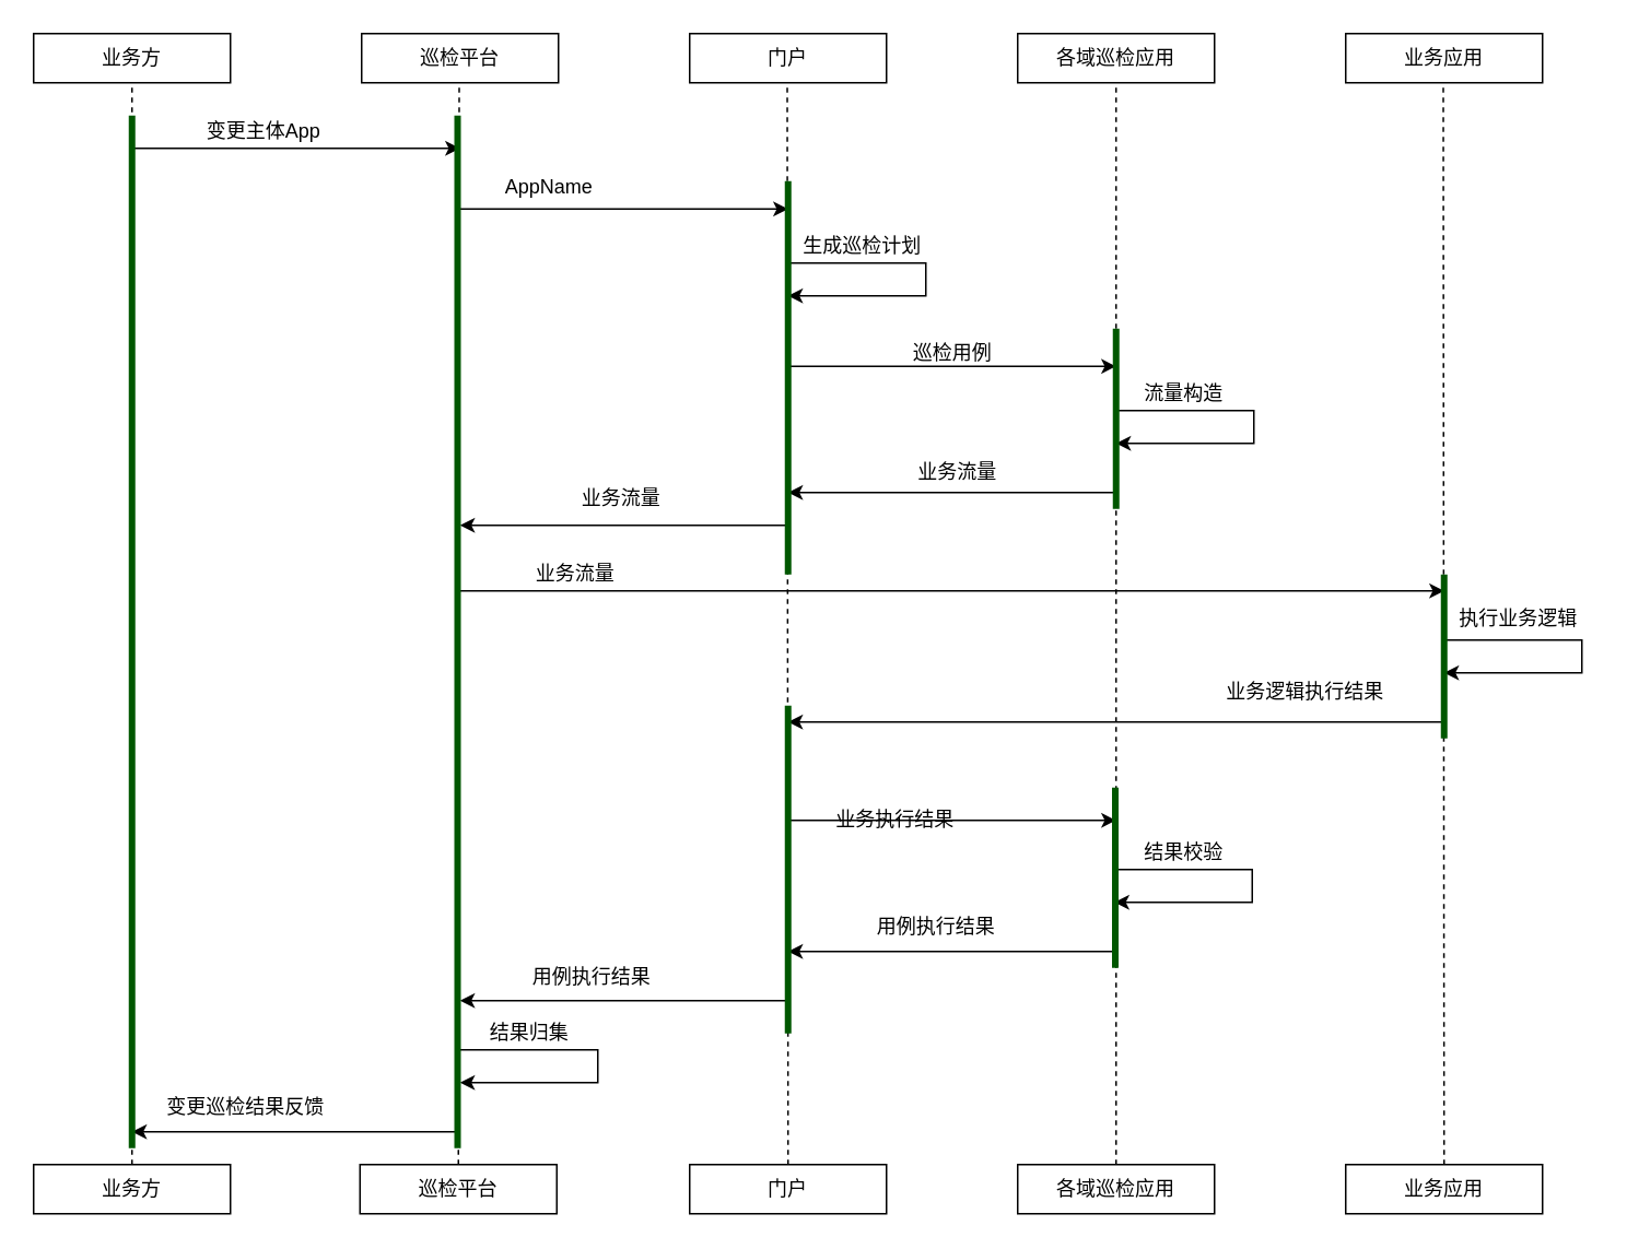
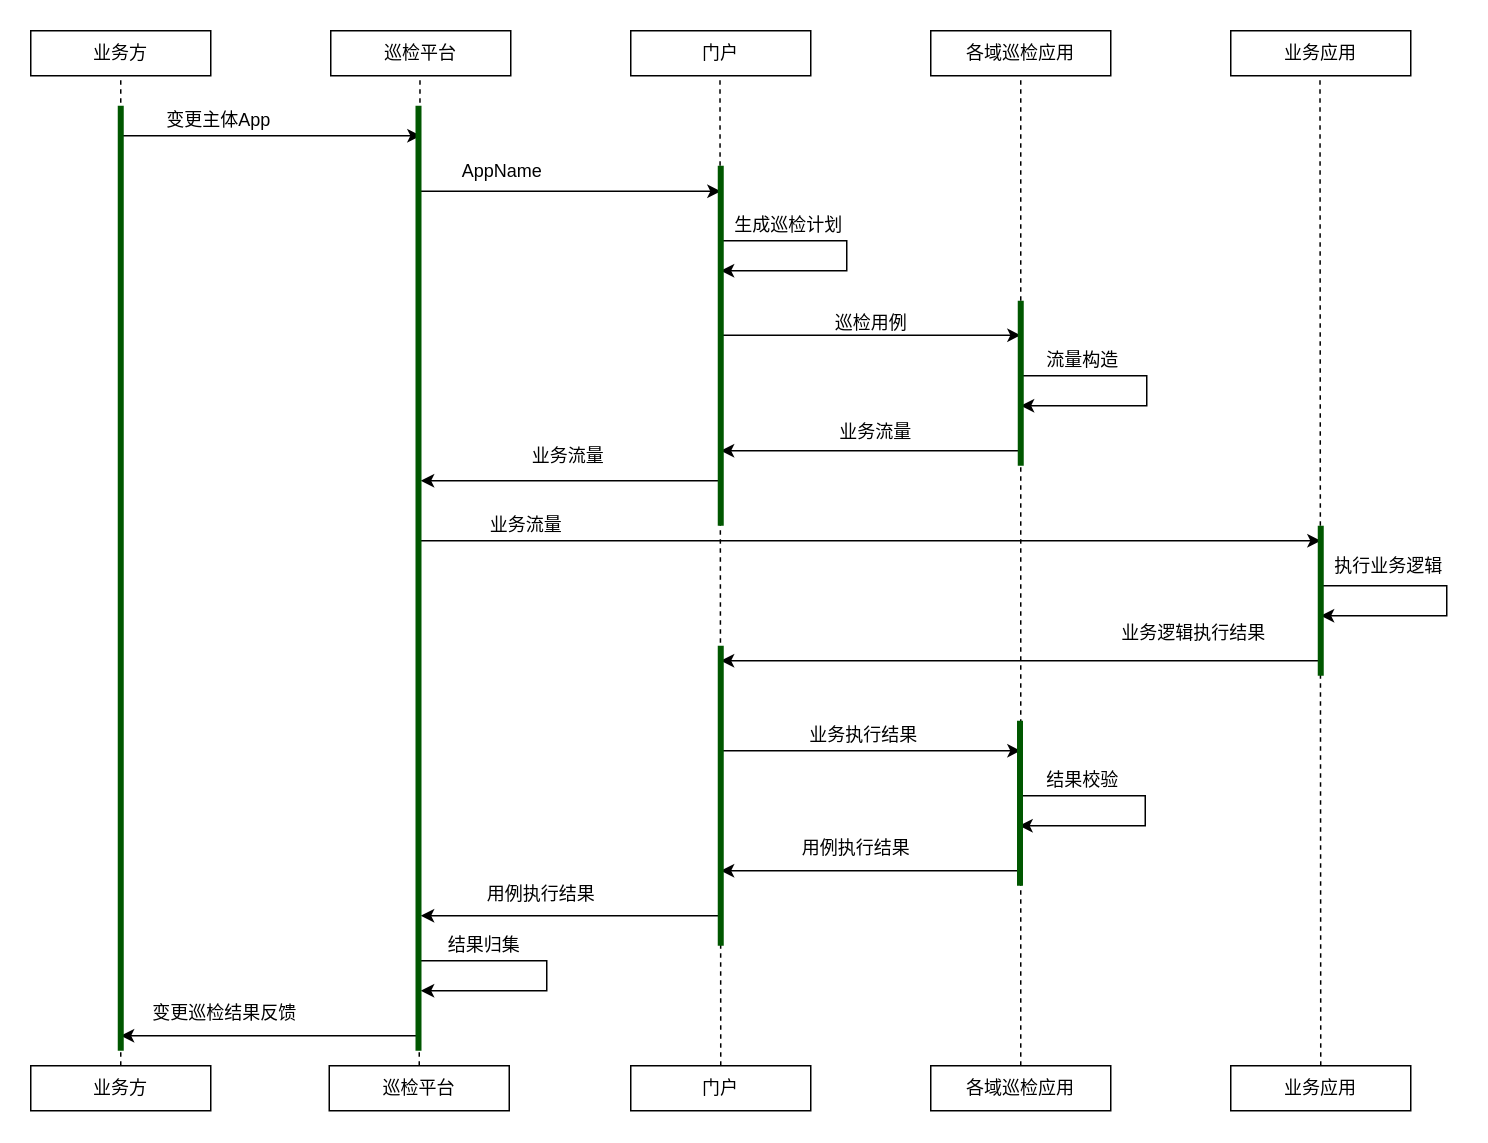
  <mxCell id="0" />
  <mxCell id="1" parent="0" />
  <mxCell id="2" value="业务方" style="rounded=0;whiteSpace=wrap;html=1;" vertex="1" parent="1"><mxGeometry x="20" y="20" width="120" height="30" as="geometry" /></mxCell>
  <mxCell id="3" value="巡检平台" style="rounded=0;whiteSpace=wrap;html=1;" vertex="1" parent="1"><mxGeometry x="220" y="20" width="120" height="30" as="geometry" /></mxCell>
  <mxCell id="4" value="门户" style="rounded=0;whiteSpace=wrap;html=1;" vertex="1" parent="1"><mxGeometry x="420" y="20" width="120" height="30" as="geometry" /></mxCell>
  <mxCell id="5" value="各域巡检应用" style="rounded=0;whiteSpace=wrap;html=1;" vertex="1" parent="1"><mxGeometry x="620" y="20" width="120" height="30" as="geometry" /></mxCell>
  <mxCell id="6" value="业务方" style="rounded=0;whiteSpace=wrap;html=1;" vertex="1" parent="1"><mxGeometry x="20" y="710" width="120" height="30" as="geometry" /></mxCell>
  <mxCell id="7" value="巡检平台" style="rounded=0;whiteSpace=wrap;html=1;" vertex="1" parent="1"><mxGeometry x="219" y="710" width="120" height="30" as="geometry" /></mxCell>
  <mxCell id="8" value="门户" style="rounded=0;whiteSpace=wrap;html=1;" vertex="1" parent="1"><mxGeometry x="420" y="710" width="120" height="30" as="geometry" /></mxCell>
  <mxCell id="9" value="各域巡检应用" style="rounded=0;whiteSpace=wrap;html=1;" vertex="1" parent="1"><mxGeometry x="620" y="710" width="120" height="30" as="geometry" /></mxCell>
  <mxCell id="10" value="" style="endArrow=none;dashed=1;html=1;rounded=0;exitX=0.5;exitY=0;exitDx=0;exitDy=0;entryX=0.5;entryY=1;entryDx=0;entryDy=0;" edge="1" parent="1" source="6" target="2"><mxGeometry width="50" height="50" relative="1" as="geometry"><mxPoint x="360" y="290" as="sourcePoint" /><mxPoint x="410" y="240" as="targetPoint" /></mxGeometry></mxCell>
  <mxCell id="11" value="" style="endArrow=none;dashed=1;html=1;rounded=0;exitX=0.5;exitY=0;exitDx=0;exitDy=0;entryX=0.5;entryY=1;entryDx=0;entryDy=0;" edge="1" parent="1" source="7"><mxGeometry width="50" height="50" relative="1" as="geometry"><mxPoint x="279.5" y="480" as="sourcePoint" /><mxPoint x="279.5" y="50" as="targetPoint" /></mxGeometry></mxCell>
  <mxCell id="12" value="" style="endArrow=none;dashed=1;html=1;rounded=0;exitX=0.5;exitY=0;exitDx=0;exitDy=0;entryX=0.5;entryY=1;entryDx=0;entryDy=0;" edge="1" parent="1" source="8"><mxGeometry width="50" height="50" relative="1" as="geometry"><mxPoint x="479.5" y="480" as="sourcePoint" /><mxPoint x="479.5" y="50" as="targetPoint" /></mxGeometry></mxCell>
  <mxCell id="13" value="" style="endArrow=none;dashed=1;html=1;rounded=0;entryX=0.5;entryY=1;entryDx=0;entryDy=0;exitX=0.5;exitY=0;exitDx=0;exitDy=0;" edge="1" parent="1" source="9" target="5"><mxGeometry width="50" height="50" relative="1" as="geometry"><mxPoint x="680" y="590" as="sourcePoint" /><mxPoint x="679.5" y="190" as="targetPoint" /></mxGeometry></mxCell>
  <mxCell id="14" value="" style="endArrow=classic;html=1;rounded=0;" edge="1" parent="1"><mxGeometry width="50" height="50" relative="1" as="geometry"><mxPoint x="80" y="90" as="sourcePoint" /><mxPoint x="280" y="90" as="targetPoint" /></mxGeometry></mxCell>
- <mxCell id="15" value="变更主体App" style="text;html=1;align=center;verticalAlign=middle;resizable=0;points=[];autosize=1;strokeColor=none;fillColor=none;" vertex="1" parent="1"><mxGeometry x="120" y="70" width="80" height="20" as="geometry" /></mxCell>
+ <mxCell id="15" value="变更主体App" style="text;html=1;align=center;verticalAlign=middle;resizable=0;points=[];autosize=1;strokeColor=none;fillColor=none;" vertex="1" parent="1"><mxGeometry x="105" y="70" width="80" height="20" as="geometry" /></mxCell>
  <mxCell id="16" value="" style="endArrow=classic;html=1;rounded=0;" edge="1" parent="1"><mxGeometry width="50" height="50" relative="1" as="geometry"><mxPoint x="280" y="127" as="sourcePoint" /><mxPoint x="480" y="127" as="targetPoint" /></mxGeometry></mxCell>
  <mxCell id="17" value="AppName" style="text;html=1;align=center;verticalAlign=middle;resizable=0;points=[];autosize=1;strokeColor=none;fillColor=none;" vertex="1" parent="1"><mxGeometry x="299" y="104" width="70" height="20" as="geometry" /></mxCell>
  <mxCell id="18" value="" style="endArrow=classic;html=1;rounded=0;edgeStyle=orthogonalEdgeStyle;" edge="1" parent="1"><mxGeometry width="50" height="50" relative="1" as="geometry"><mxPoint x="480" y="160" as="sourcePoint" /><mxPoint x="480" y="180" as="targetPoint" /><Array as="points"><mxPoint x="564" y="160" /><mxPoint x="564" y="180" /><mxPoint x="494" y="180" /></Array></mxGeometry></mxCell>
  <mxCell id="19" value="生成巡检计划" style="text;html=1;align=center;verticalAlign=middle;resizable=0;points=[];autosize=1;strokeColor=none;fillColor=none;" vertex="1" parent="1"><mxGeometry x="480" y="140" width="90" height="20" as="geometry" /></mxCell>
  <mxCell id="20" value="" style="endArrow=classic;html=1;rounded=0;" edge="1" parent="1"><mxGeometry width="50" height="50" relative="1" as="geometry"><mxPoint x="480" y="223" as="sourcePoint" /><mxPoint x="680" y="223" as="targetPoint" /></mxGeometry></mxCell>
  <mxCell id="21" value="巡检用例" style="text;html=1;align=center;verticalAlign=middle;resizable=0;points=[];autosize=1;strokeColor=none;fillColor=none;" vertex="1" parent="1"><mxGeometry x="550" y="205" width="60" height="20" as="geometry" /></mxCell>
  <mxCell id="22" value="" style="endArrow=classic;html=1;rounded=0;edgeStyle=orthogonalEdgeStyle;" edge="1" parent="1"><mxGeometry width="50" height="50" relative="1" as="geometry"><mxPoint x="680" y="250" as="sourcePoint" /><mxPoint x="680" y="270" as="targetPoint" /><Array as="points"><mxPoint x="764" y="250" /><mxPoint x="764" y="270" /><mxPoint x="694" y="270" /></Array></mxGeometry></mxCell>
  <mxCell id="23" value="流量构造" style="text;html=1;align=center;verticalAlign=middle;resizable=0;points=[];autosize=1;strokeColor=none;fillColor=none;" vertex="1" parent="1"><mxGeometry x="691" y="230" width="60" height="20" as="geometry" /></mxCell>
  <mxCell id="24" value="" style="endArrow=classic;html=1;rounded=0;" edge="1" parent="1"><mxGeometry width="50" height="50" relative="1" as="geometry"><mxPoint x="680" y="300" as="sourcePoint" /><mxPoint x="480" y="300" as="targetPoint" /></mxGeometry></mxCell>
  <mxCell id="25" value="业务流量" style="text;html=1;align=center;verticalAlign=middle;resizable=0;points=[];autosize=1;strokeColor=none;fillColor=none;" vertex="1" parent="1"><mxGeometry x="553" y="278" width="60" height="20" as="geometry" /></mxCell>
  <mxCell id="26" value="" style="endArrow=classic;html=1;rounded=0;" edge="1" parent="1"><mxGeometry width="50" height="50" relative="1" as="geometry"><mxPoint x="480" y="320" as="sourcePoint" /><mxPoint x="280" y="320" as="targetPoint" /></mxGeometry></mxCell>
  <mxCell id="27" value="业务流量" style="text;html=1;align=center;verticalAlign=middle;resizable=0;points=[];autosize=1;strokeColor=none;fillColor=none;" vertex="1" parent="1"><mxGeometry x="348" y="294" width="60" height="20" as="geometry" /></mxCell>
  <mxCell id="28" value="业务应用" style="rounded=0;whiteSpace=wrap;html=1;" vertex="1" parent="1"><mxGeometry x="820" y="20" width="120" height="30" as="geometry" /></mxCell>
  <mxCell id="29" value="业务应用" style="rounded=0;whiteSpace=wrap;html=1;" vertex="1" parent="1"><mxGeometry x="820" y="710" width="120" height="30" as="geometry" /></mxCell>
  <mxCell id="30" value="" style="endArrow=none;dashed=1;html=1;rounded=0;exitX=0.5;exitY=0;exitDx=0;exitDy=0;entryX=0.5;entryY=1;entryDx=0;entryDy=0;" edge="1" parent="1" source="29"><mxGeometry width="50" height="50" relative="1" as="geometry"><mxPoint x="879.5" y="480" as="sourcePoint" /><mxPoint x="879.5" y="50" as="targetPoint" /></mxGeometry></mxCell>
  <mxCell id="31" value="" style="endArrow=classic;html=1;rounded=0;" edge="1" parent="1"><mxGeometry width="50" height="50" relative="1" as="geometry"><mxPoint x="280" y="360" as="sourcePoint" /><mxPoint x="880" y="360" as="targetPoint" /></mxGeometry></mxCell>
  <mxCell id="32" value="业务流量" style="text;html=1;align=center;verticalAlign=middle;resizable=0;points=[];autosize=1;strokeColor=none;fillColor=none;" vertex="1" parent="1"><mxGeometry x="320" y="340" width="60" height="20" as="geometry" /></mxCell>
  <mxCell id="33" value="" style="endArrow=classic;html=1;rounded=0;edgeStyle=orthogonalEdgeStyle;" edge="1" parent="1"><mxGeometry width="50" height="50" relative="1" as="geometry"><mxPoint x="880" y="390" as="sourcePoint" /><mxPoint x="880" y="410" as="targetPoint" /><Array as="points"><mxPoint x="964" y="390" /><mxPoint x="964" y="410" /><mxPoint x="894" y="410" /></Array></mxGeometry></mxCell>
  <mxCell id="34" value="执行业务逻辑" style="text;html=1;align=center;verticalAlign=middle;resizable=0;points=[];autosize=1;strokeColor=none;fillColor=none;" vertex="1" parent="1"><mxGeometry x="880" y="367" width="90" height="20" as="geometry" /></mxCell>
  <mxCell id="35" value="" style="endArrow=classic;html=1;rounded=0;" edge="1" parent="1"><mxGeometry width="50" height="50" relative="1" as="geometry"><mxPoint x="880" y="440" as="sourcePoint" /><mxPoint x="480" y="440" as="targetPoint" /></mxGeometry></mxCell>
  <mxCell id="36" value="业务逻辑执行结果" style="text;html=1;align=center;verticalAlign=middle;resizable=0;points=[];autosize=1;strokeColor=none;fillColor=none;" vertex="1" parent="1"><mxGeometry x="740" y="412" width="110" height="20" as="geometry" /></mxCell>
  <mxCell id="37" value="" style="endArrow=classic;html=1;rounded=0;" edge="1" parent="1"><mxGeometry width="50" height="50" relative="1" as="geometry"><mxPoint x="480" y="500" as="sourcePoint" /><mxPoint x="680" y="500" as="targetPoint" /></mxGeometry></mxCell>
- <mxCell id="38" value="业务执行结果" style="text;html=1;align=center;verticalAlign=middle;resizable=0;points=[];autosize=1;strokeColor=none;fillColor=none;" vertex="1" parent="1"><mxGeometry x="500" y="490" width="90" height="20" as="geometry" /></mxCell>
+ <mxCell id="38" value="业务执行结果" style="text;html=1;align=center;verticalAlign=middle;resizable=0;points=[];autosize=1;strokeColor=none;fillColor=none;" vertex="1" parent="1"><mxGeometry x="530" y="480" width="90" height="20" as="geometry" /></mxCell>
  <mxCell id="39" value="" style="endArrow=classic;html=1;rounded=0;edgeStyle=orthogonalEdgeStyle;" edge="1" parent="1"><mxGeometry width="50" height="50" relative="1" as="geometry"><mxPoint x="679" y="530" as="sourcePoint" /><mxPoint x="679" y="550" as="targetPoint" /><Array as="points"><mxPoint x="763" y="530" /><mxPoint x="763" y="550" /><mxPoint x="693" y="550" /></Array></mxGeometry></mxCell>
  <mxCell id="40" value="结果校验" style="text;html=1;align=center;verticalAlign=middle;resizable=0;points=[];autosize=1;strokeColor=none;fillColor=none;" vertex="1" parent="1"><mxGeometry x="691" y="510" width="60" height="20" as="geometry" /></mxCell>
  <mxCell id="41" value="" style="endArrow=classic;html=1;rounded=0;" edge="1" parent="1"><mxGeometry width="50" height="50" relative="1" as="geometry"><mxPoint x="680" y="580" as="sourcePoint" /><mxPoint x="480" y="580" as="targetPoint" /></mxGeometry></mxCell>
  <mxCell id="42" value="用例执行结果" style="text;html=1;align=center;verticalAlign=middle;resizable=0;points=[];autosize=1;strokeColor=none;fillColor=none;" vertex="1" parent="1"><mxGeometry x="525" y="555" width="90" height="20" as="geometry" /></mxCell>
  <mxCell id="43" value="" style="endArrow=classic;html=1;rounded=0;" edge="1" parent="1"><mxGeometry width="50" height="50" relative="1" as="geometry"><mxPoint x="480" y="610" as="sourcePoint" /><mxPoint x="280" y="610" as="targetPoint" /></mxGeometry></mxCell>
  <mxCell id="44" value="用例执行结果" style="text;html=1;align=center;verticalAlign=middle;resizable=0;points=[];autosize=1;strokeColor=none;fillColor=none;" vertex="1" parent="1"><mxGeometry x="315" y="586" width="90" height="20" as="geometry" /></mxCell>
  <mxCell id="45" value="" style="endArrow=classic;html=1;rounded=0;edgeStyle=orthogonalEdgeStyle;" edge="1" parent="1"><mxGeometry width="50" height="50" relative="1" as="geometry"><mxPoint x="280" y="640" as="sourcePoint" /><mxPoint x="280" y="660" as="targetPoint" /><Array as="points"><mxPoint x="364" y="640" /><mxPoint x="364" y="660" /><mxPoint x="294" y="660" /></Array></mxGeometry></mxCell>
  <mxCell id="46" value="结果归集" style="text;html=1;align=center;verticalAlign=middle;resizable=0;points=[];autosize=1;strokeColor=none;fillColor=none;" vertex="1" parent="1"><mxGeometry x="292" y="620" width="60" height="20" as="geometry" /></mxCell>
  <mxCell id="47" value="" style="endArrow=classic;html=1;rounded=0;" edge="1" parent="1"><mxGeometry width="50" height="50" relative="1" as="geometry"><mxPoint x="280" y="690" as="sourcePoint" /><mxPoint x="80" y="690" as="targetPoint" /></mxGeometry></mxCell>
  <mxCell id="48" value="变更巡检结果反馈" style="text;html=1;align=center;verticalAlign=middle;resizable=0;points=[];autosize=1;strokeColor=none;fillColor=none;" vertex="1" parent="1"><mxGeometry x="94" y="665" width="110" height="20" as="geometry" /></mxCell>
  <mxCell id="49" value="" style="endArrow=none;html=1;rounded=0;strokeWidth=4;fillColor=#008a00;strokeColor=#005700;" edge="1" parent="1"><mxGeometry width="50" height="50" relative="1" as="geometry"><mxPoint x="80" y="700" as="sourcePoint" /><mxPoint x="80" y="70" as="targetPoint" /></mxGeometry></mxCell>
  <mxCell id="50" value="" style="endArrow=none;html=1;rounded=0;strokeWidth=4;fillColor=#008a00;strokeColor=#005700;" edge="1" parent="1"><mxGeometry width="50" height="50" relative="1" as="geometry"><mxPoint x="278.5" y="700" as="sourcePoint" /><mxPoint x="278.5" y="70" as="targetPoint" /></mxGeometry></mxCell>
  <mxCell id="51" value="" style="endArrow=none;html=1;rounded=0;strokeWidth=4;fillColor=#008a00;strokeColor=#005700;" edge="1" parent="1"><mxGeometry width="50" height="50" relative="1" as="geometry"><mxPoint x="480" y="350" as="sourcePoint" /><mxPoint x="480" y="110" as="targetPoint" /></mxGeometry></mxCell>
  <mxCell id="52" value="" style="endArrow=none;html=1;rounded=0;strokeWidth=4;fillColor=#008a00;strokeColor=#005700;" edge="1" parent="1"><mxGeometry width="50" height="50" relative="1" as="geometry"><mxPoint x="480" y="630" as="sourcePoint" /><mxPoint x="480" y="430" as="targetPoint" /></mxGeometry></mxCell>
  <mxCell id="53" value="" style="endArrow=none;html=1;rounded=0;strokeWidth=4;fillColor=#008a00;strokeColor=#005700;" edge="1" parent="1"><mxGeometry width="50" height="50" relative="1" as="geometry"><mxPoint x="680" y="310" as="sourcePoint" /><mxPoint x="680" y="200" as="targetPoint" /></mxGeometry></mxCell>
  <mxCell id="54" value="" style="endArrow=none;html=1;rounded=0;strokeWidth=4;fillColor=#008a00;strokeColor=#005700;" edge="1" parent="1"><mxGeometry width="50" height="50" relative="1" as="geometry"><mxPoint x="679.5" y="590" as="sourcePoint" /><mxPoint x="679.5" y="480" as="targetPoint" /></mxGeometry></mxCell>
  <mxCell id="55" value="" style="endArrow=none;html=1;rounded=0;strokeWidth=4;fillColor=#008a00;strokeColor=#005700;" edge="1" parent="1"><mxGeometry width="50" height="50" relative="1" as="geometry"><mxPoint x="880" y="450" as="sourcePoint" /><mxPoint x="880" y="350" as="targetPoint" /></mxGeometry></mxCell>
